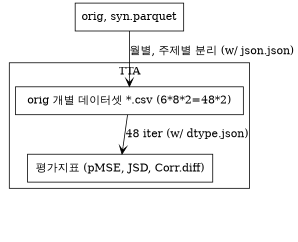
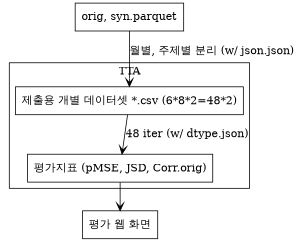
  digraph {
    compound=true
    node [shape=box]
    edge [arrowhead=vee]
-   n1 [label="orig 개별 데이터셋 *.csv (6*8*2=48*2)"]
-   n2 [label="평가지표 (pMSE, JSD, Corr.diff)"]
+   n1 [label="제출용 개별 데이터셋 *.csv (6*8*2=48*2)"]
+   n2 [label="평가지표 (pMSE, JSD, Corr.orig)"]
+   n3 [label="평가 웹 화면"]
    n4 [label="orig, syn.parquet"]
    subgraph cluster_1 {
      label=TTA
      n1
      n2
    }
    n1 -> n2 [label="48 iter (w/ dtype.json)"]
+   n2 -> n3
    n4 -> n1 [label="월별, 주제별 분리 (w/ json.json)"]
  }
